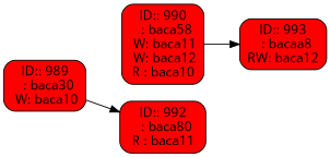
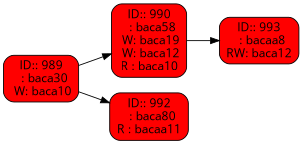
  digraph {
    fontname="Open Sans"
    rankdir=LR
    node [fillcolor=red fontname="Open Sans" shape=Mrecord style=filled]
    edge [fontname="Open Sans"]
    n1 [label=<<table border="0" cellpadding="0" cellspacing="0"><tr><td align="center">ID:: 989</td></tr><tr><td align="center">  : baca30</td></tr><tr><td align="center"> W: baca10</td></tr></table>>]
-   n2 [label=<<table border="0" cellpadding="0" cellspacing="0"><tr><td align="center">ID:: 990</td></tr><tr><td align="center">  : baca58</td></tr><tr><td align="center"> W: baca11</td></tr><tr><td align="center"> W: baca12</td></tr><tr><td align="center">R : baca10</td></tr></table>>]
-   n3 [label=<<table border="0" cellpadding="0" cellspacing="0"><tr><td align="center">ID:: 992</td></tr><tr><td align="center">  : baca80</td></tr><tr><td align="center">R : baca11</td></tr></table>>]
+   n2 [label=<<table border="0" cellpadding="0" cellspacing="0"><tr><td align="center">ID:: 990</td></tr><tr><td align="center">  : baca58</td></tr><tr><td align="center"> W: baca19</td></tr><tr><td align="center"> W: baca12</td></tr><tr><td align="center">R : baca10</td></tr></table>>]
+   n3 [label=<<table border="0" cellpadding="0" cellspacing="0"><tr><td align="center">ID:: 992</td></tr><tr><td align="center">  : baca80</td></tr><tr><td align="center">R : bacaa11</td></tr></table>>]
    n4 [label=<<table border="0" cellpadding="0" cellspacing="0"><tr><td align="center">ID:: 993</td></tr><tr><td align="center">  : bacaa8</td></tr><tr><td align="center">RW: baca12</td></tr></table>>]
+   n1 -> n2
    n1 -> n3
    n2 -> n4
  }
